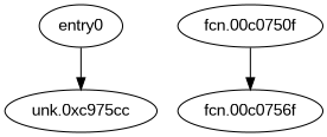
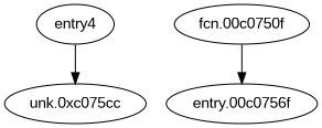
  digraph {
    fontname="Liberation Sans"
    node [fontname="Liberation Sans"]
    edge [fontname="Liberation Sans"]
-   n1 [label=entry0]
-   n2 [label="unk.0xc975cc"]
+   n1 [label=entry4]
+   n2 [label="unk.0xc075cc"]
    n3 [label="fcn.00c0750f"]
-   n4 [label="fcn.00c0756f"]
+   n4 [label="entry.00c0756f"]
    n1 -> n2
    n3 -> n4
  }
